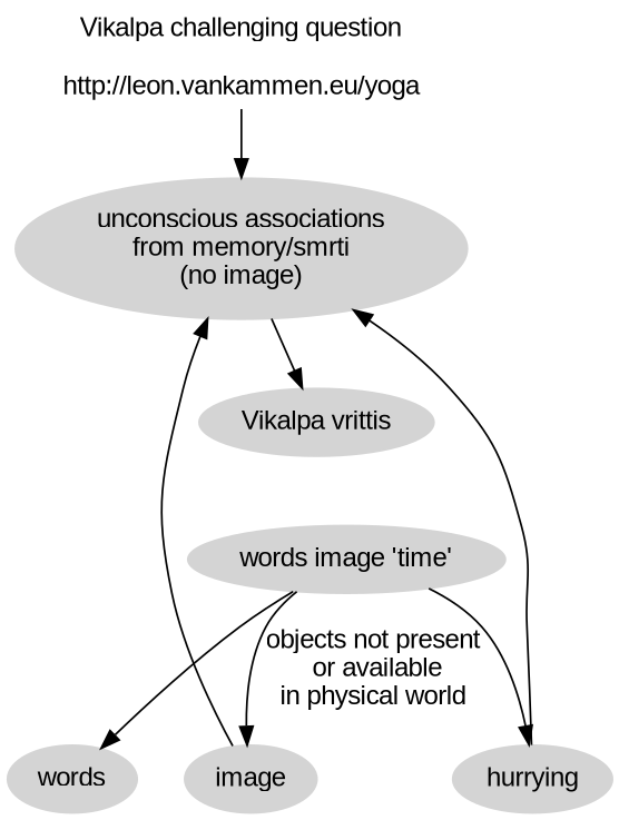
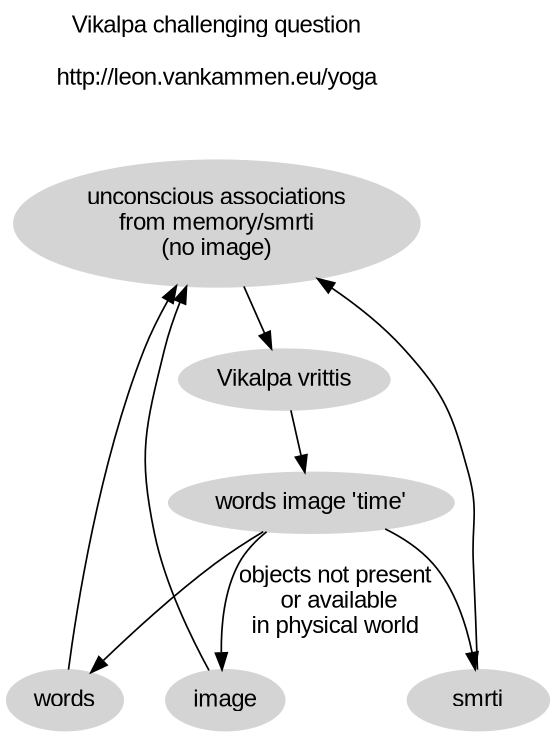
  digraph {
    fontname="Liberation Sans"
    node [fontname="Liberation Sans" color=gray83 style=filled]
    edge [fontname="Liberation Sans"]
    "Vikalpa challenging question\n\nhttp://leon.vankammen.eu/yoga" [shape=plaintext color="" style=""]
    n2 [label="words image 'time'"]
    "Vikalpa vrittis"
    n4 [label=words]
-   hurrying
+   hurrying [label=smrti]
    n6 [label=image]
    "unconscious associations\nfrom memory/smrti\n(no image)"
    n2 -> n4
    n2 -> hurrying
    n2 -> n6 [label="objects not present\n or available\nin physical world"]
-   "Vikalpa challenging question\n\nhttp://leon.vankammen.eu/yoga" -> "unconscious associations\nfrom memory/smrti\n(no image)"
+   "Vikalpa vrittis" -> n2
+   n4 -> "unconscious associations\nfrom memory/smrti\n(no image)"
    hurrying -> "unconscious associations\nfrom memory/smrti\n(no image)"
    n6 -> "unconscious associations\nfrom memory/smrti\n(no image)"
    "unconscious associations\nfrom memory/smrti\n(no image)" -> "Vikalpa vrittis"
  }
